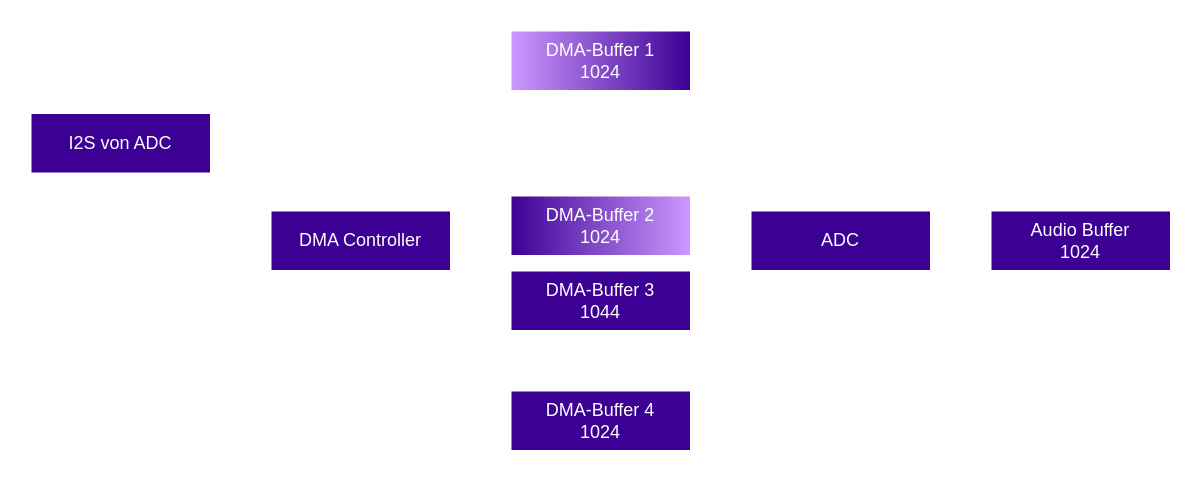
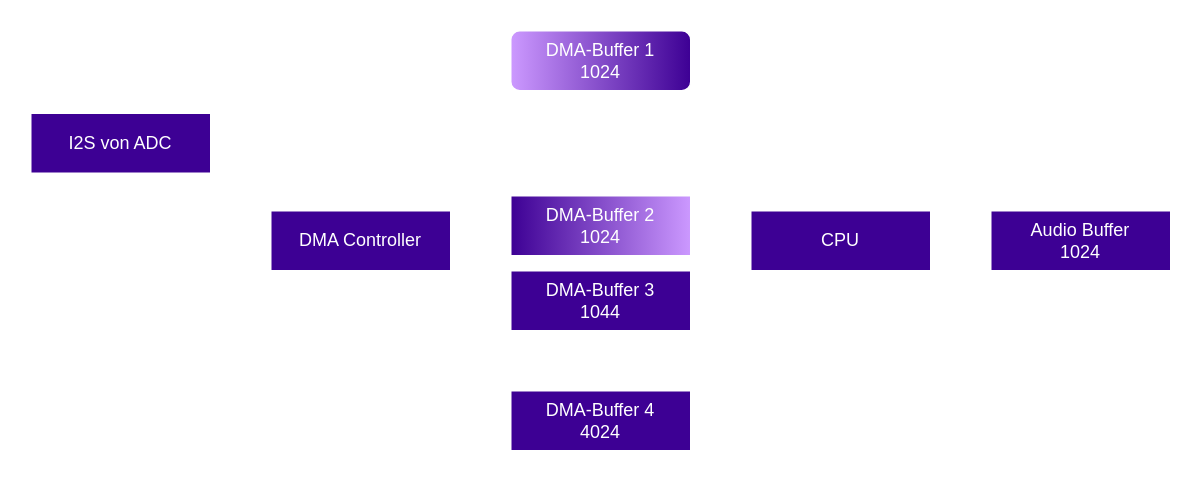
  <mxCell id="0" />
  <mxCell id="1" parent="0" />
  <mxCell id="2" style="rounded=0;orthogonalLoop=1;jettySize=auto;html=1;exitX=1;exitY=0.5;exitDx=0;exitDy=0;entryX=0;entryY=0.5;entryDx=0;entryDy=0;strokeColor=#FFFFFF;fontColor=#FFFFFF;" parent="1" source="3" target="4" edge="1"><mxGeometry relative="1" as="geometry" /></mxCell>
  <mxCell id="3" value="DMA Controller" style="rounded=0;whiteSpace=wrap;html=1;fillColor=#3D0094;strokeColor=#FFFFFF;fontColor=#FFFFFF;" parent="1" vertex="1"><mxGeometry x="180" y="140" width="120" height="40" as="geometry" /></mxCell>
- <mxCell id="4" value="DMA-Buffer 1&lt;br&gt;1024" style="rounded=0;whiteSpace=wrap;html=1;fillColor=#3D0094;gradientColor=#CC99FF;gradientDirection=west;strokeColor=#FFFFFF;fontColor=#FFFFFF;" parent="1" vertex="1"><mxGeometry x="340" y="20" width="120" height="40" as="geometry" /></mxCell>
+ <mxCell id="4" value="DMA-Buffer 1&lt;br&gt;1024" style="whiteSpace=wrap;html=1;fillColor=#3D0094;gradientColor=#CC99FF;gradientDirection=west;strokeColor=#FFFFFF;fontColor=#FFFFFF;rounded=1;" parent="1" vertex="1"><mxGeometry x="340" y="20" width="120" height="40" as="geometry" /></mxCell>
  <mxCell id="5" style="edgeStyle=none;rounded=0;orthogonalLoop=1;jettySize=auto;html=1;exitX=1;exitY=0.5;exitDx=0;exitDy=0;entryX=0;entryY=0.5;entryDx=0;entryDy=0;strokeColor=#FFFFFF;fontColor=#FFFFFF;" parent="1" source="6" target="8" edge="1"><mxGeometry relative="1" as="geometry" /></mxCell>
  <mxCell id="6" value="DMA-Buffer 2&lt;br&gt;1024" style="rounded=0;whiteSpace=wrap;html=1;fillColor=#3D0094;gradientColor=#CC99FF;gradientDirection=east;strokeColor=#FFFFFF;fontColor=#FFFFFF;" parent="1" vertex="1"><mxGeometry x="340" y="130" width="120" height="40" as="geometry" /></mxCell>
  <mxCell id="7" style="edgeStyle=orthogonalEdgeStyle;rounded=0;orthogonalLoop=1;jettySize=auto;html=1;entryX=0;entryY=0.5;entryDx=0;entryDy=0;strokeColor=#FFFFFF;" edge="1" parent="1" source="8" target="11"><mxGeometry relative="1" as="geometry" /></mxCell>
- <mxCell id="8" value="ADC" style="rounded=0;whiteSpace=wrap;html=1;fillColor=#3D0094;strokeColor=#FFFFFF;fontColor=#FFFFFF;" parent="1" vertex="1"><mxGeometry x="500" y="140" width="120" height="40" as="geometry" /></mxCell>
+ <mxCell id="8" value="CPU" style="rounded=0;whiteSpace=wrap;html=1;fillColor=#3D0094;strokeColor=#FFFFFF;fontColor=#FFFFFF;" parent="1" vertex="1"><mxGeometry x="500" y="140" width="120" height="40" as="geometry" /></mxCell>
  <mxCell id="9" style="edgeStyle=orthogonalEdgeStyle;rounded=0;orthogonalLoop=1;jettySize=auto;html=1;entryX=0;entryY=0.5;entryDx=0;entryDy=0;strokeColor=#FFFFFF;" edge="1" parent="1" source="10" target="3"><mxGeometry relative="1" as="geometry" /></mxCell>
  <mxCell id="10" value="I2S von ADC" style="rounded=0;whiteSpace=wrap;html=1;fillColor=#3D0094;strokeColor=#FFFFFF;fontColor=#FFFFFF;" parent="1" vertex="1"><mxGeometry x="20" y="75" width="120" height="40" as="geometry" /></mxCell>
  <mxCell id="11" value="Audio Buffer&lt;br&gt;1024" style="rounded=0;whiteSpace=wrap;html=1;fillColor=#3D0094;strokeColor=#FFFFFF;fontColor=#FFFFFF;" parent="1" vertex="1"><mxGeometry x="660" y="140" width="120" height="40" as="geometry" /></mxCell>
  <mxCell id="12" value="DMA-Buffer 3&lt;br&gt;1044" style="rounded=0;whiteSpace=wrap;html=1;fillColor=#3D0094;gradientColor=none;gradientDirection=east;strokeColor=#FFFFFF;fontColor=#FFFFFF;" parent="1" vertex="1"><mxGeometry x="340" y="180" width="120" height="40" as="geometry" /></mxCell>
- <mxCell id="13" value="DMA-Buffer 4&lt;br&gt;1024" style="rounded=0;whiteSpace=wrap;html=1;fillColor=#3D0094;gradientColor=none;gradientDirection=east;strokeColor=#FFFFFF;fontColor=#FFFFFF;" parent="1" vertex="1"><mxGeometry x="340" y="260" width="120" height="40" as="geometry" /></mxCell>
+ <mxCell id="13" value="DMA-Buffer 4&lt;br&gt;4024" style="rounded=0;whiteSpace=wrap;html=1;fillColor=#3D0094;gradientColor=none;gradientDirection=east;strokeColor=#FFFFFF;fontColor=#FFFFFF;" parent="1" vertex="1"><mxGeometry x="340" y="260" width="120" height="40" as="geometry" /></mxCell>
